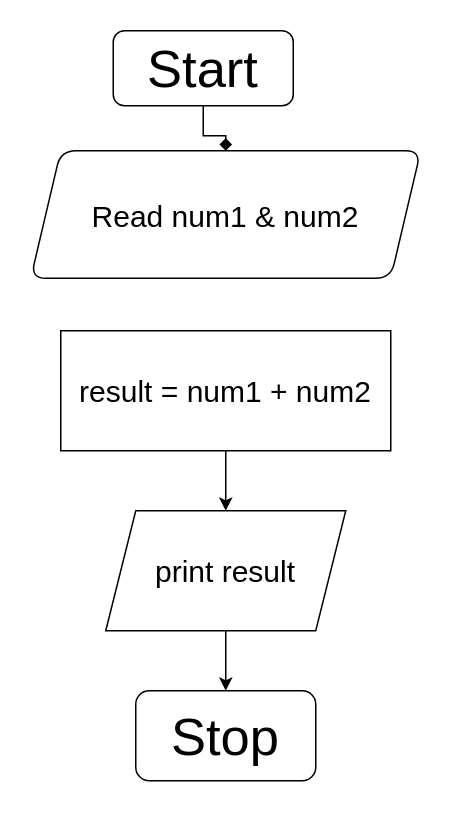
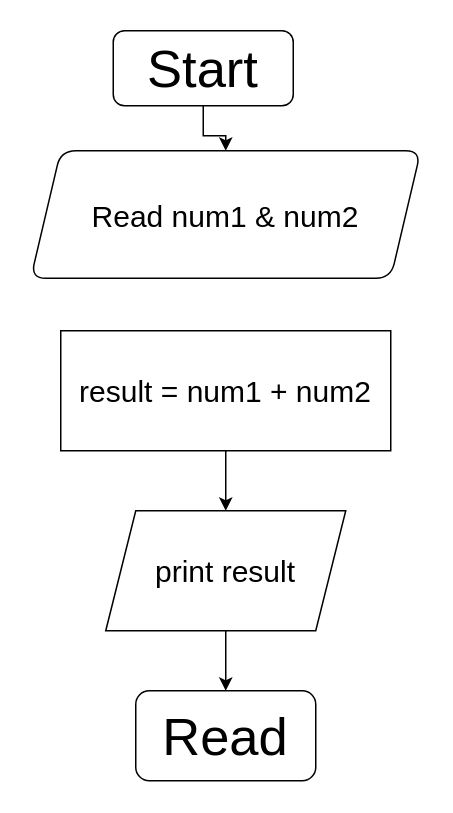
  <mxCell id="0" />
  <mxCell id="1" parent="0" />
- <mxCell id="2" value="" style="edgeStyle=orthogonalEdgeStyle;rounded=0;orthogonalLoop=1;jettySize=auto;html=1;endArrow=diamond;" edge="1" parent="1" source="3" target="4"><mxGeometry relative="1" as="geometry" /></mxCell>
+ <mxCell id="2" value="" style="edgeStyle=orthogonalEdgeStyle;rounded=0;orthogonalLoop=1;jettySize=auto;html=1;" edge="1" parent="1" source="3" target="4"><mxGeometry relative="1" as="geometry" /></mxCell>
  <mxCell id="3" value="&lt;font style=&quot;font-size: 35px&quot;&gt;Start&lt;/font&gt;" style="rounded=1;whiteSpace=wrap;html=1;" vertex="1" parent="1"><mxGeometry x="75" y="20" width="120" height="50" as="geometry" /></mxCell>
  <mxCell id="4" value="&lt;font style=&quot;font-size: 20px&quot;&gt;Read num1 &amp;amp; num2&lt;/font&gt;" style="shape=parallelogram;perimeter=parallelogramPerimeter;whiteSpace=wrap;html=1;fixedSize=1;rounded=1;" vertex="1" parent="1"><mxGeometry x="20" y="100" width="260" height="85" as="geometry" /></mxCell>
  <mxCell id="5" value="" style="edgeStyle=orthogonalEdgeStyle;rounded=0;orthogonalLoop=1;jettySize=auto;html=1;" edge="1" parent="1" source="6" target="8"><mxGeometry relative="1" as="geometry" /></mxCell>
  <mxCell id="6" value="&lt;font style=&quot;font-size: 20px&quot;&gt;result = num1 + num2&lt;/font&gt;" style="rounded=0;whiteSpace=wrap;html=1;" vertex="1" parent="1"><mxGeometry x="40" y="220" width="220" height="80" as="geometry" /></mxCell>
  <mxCell id="7" value="" style="edgeStyle=orthogonalEdgeStyle;rounded=0;orthogonalLoop=1;jettySize=auto;html=1;" edge="1" parent="1" source="8" target="9"><mxGeometry relative="1" as="geometry" /></mxCell>
  <mxCell id="8" value="&lt;font style=&quot;font-size: 20px&quot;&gt;print result&lt;/font&gt;" style="shape=parallelogram;perimeter=parallelogramPerimeter;whiteSpace=wrap;html=1;fixedSize=1;rounded=0;" vertex="1" parent="1"><mxGeometry x="70" y="340" width="160" height="80" as="geometry" /></mxCell>
- <mxCell id="9" value="&lt;span style=&quot;font-size: 35px&quot;&gt;Stop&lt;/span&gt;" style="rounded=1;whiteSpace=wrap;html=1;" vertex="1" parent="1"><mxGeometry x="90" y="460" width="120" height="60" as="geometry" /></mxCell>
+ <mxCell id="9" value="&lt;span style=&quot;font-size: 35px&quot;&gt;Read&lt;/span&gt;" style="rounded=1;whiteSpace=wrap;html=1;" vertex="1" parent="1"><mxGeometry x="90" y="460" width="120" height="60" as="geometry" /></mxCell>
